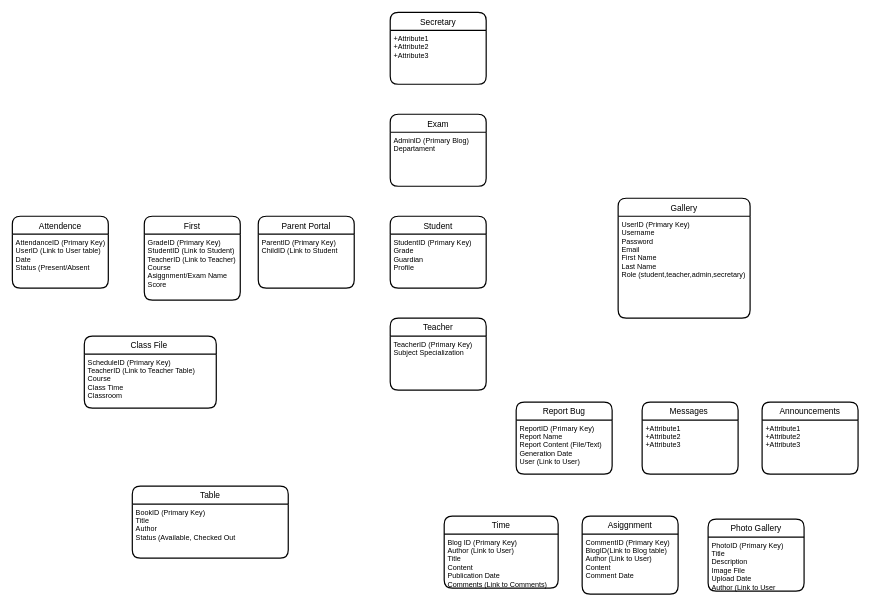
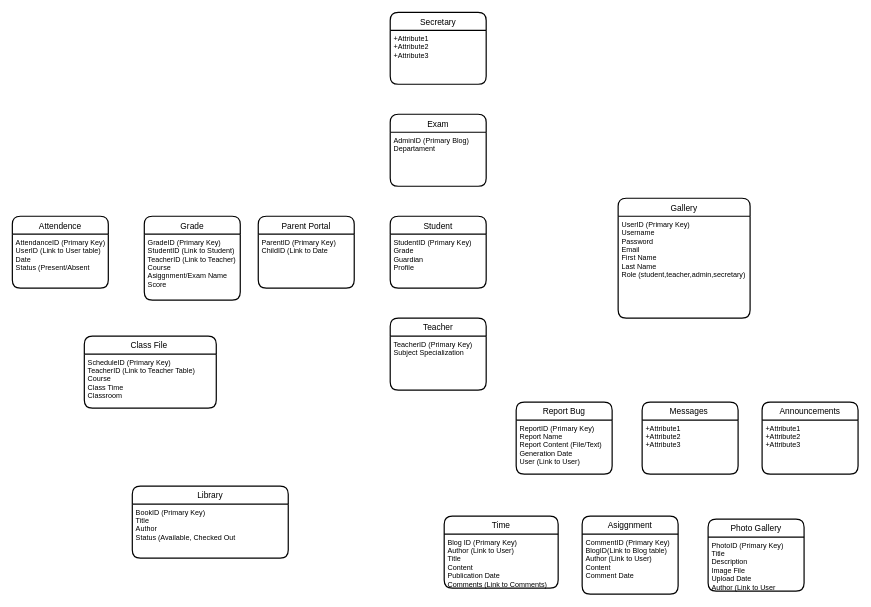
  <mxCell id="0" />
  <mxCell id="1" parent="0" />
  <mxCell id="2" value="Gallery" style="swimlane;childLayout=stackLayout;horizontal=1;startSize=30;horizontalStack=0;rounded=1;fontSize=14;fontStyle=0;strokeWidth=2;resizeParent=0;resizeLast=1;shadow=0;dashed=0;align=center;" parent="1" vertex="1"><mxGeometry x="1030" y="330" width="220" height="200" as="geometry" /></mxCell>
  <mxCell id="3" value="UserID (Primary Key)&#10;Username&#10;Password&#10;Email&#10;First Name&#10;Last Name&#10;Role (student,teacher,admin,secretary)" style="align=left;strokeColor=none;fillColor=none;spacingLeft=4;fontSize=12;verticalAlign=top;resizable=0;rotatable=0;part=1;" parent="2" vertex="1"><mxGeometry y="30" width="220" height="170" as="geometry" /></mxCell>
  <mxCell id="4" value="Student" style="swimlane;childLayout=stackLayout;horizontal=1;startSize=30;horizontalStack=0;rounded=1;fontSize=14;fontStyle=0;strokeWidth=2;resizeParent=0;resizeLast=1;shadow=0;dashed=0;align=center;" parent="1" vertex="1"><mxGeometry x="650" y="360" width="160" height="120" as="geometry" /></mxCell>
  <mxCell id="5" value="StudentID (Primary Key)&#10;Grade&#10;Guardian&#10;Profile" style="align=left;strokeColor=none;fillColor=none;spacingLeft=4;fontSize=12;verticalAlign=top;resizable=0;rotatable=0;part=1;" parent="4" vertex="1"><mxGeometry y="30" width="160" height="90" as="geometry" /></mxCell>
  <mxCell id="6" value="Teacher" style="swimlane;childLayout=stackLayout;horizontal=1;startSize=30;horizontalStack=0;rounded=1;fontSize=14;fontStyle=0;strokeWidth=2;resizeParent=0;resizeLast=1;shadow=0;dashed=0;align=center;" parent="1" vertex="1"><mxGeometry x="650" y="530" width="160" height="120" as="geometry" /></mxCell>
  <mxCell id="7" value="TeacherID (Primary Key)&#10;Subject Specialization&#10;" style="align=left;strokeColor=none;fillColor=none;spacingLeft=4;fontSize=12;verticalAlign=top;resizable=0;rotatable=0;part=1;" parent="6" vertex="1"><mxGeometry y="30" width="160" height="90" as="geometry" /></mxCell>
  <mxCell id="8" value="Exam" style="swimlane;childLayout=stackLayout;horizontal=1;startSize=30;horizontalStack=0;rounded=1;fontSize=14;fontStyle=0;strokeWidth=2;resizeParent=0;resizeLast=1;shadow=0;dashed=0;align=center;" parent="1" vertex="1"><mxGeometry x="650" y="190" width="160" height="120" as="geometry" /></mxCell>
  <mxCell id="9" value="AdminID (Primary Blog)&#10;Departament" style="align=left;strokeColor=none;fillColor=none;spacingLeft=4;fontSize=12;verticalAlign=top;resizable=0;rotatable=0;part=1;" parent="8" vertex="1"><mxGeometry y="30" width="160" height="90" as="geometry" /></mxCell>
  <mxCell id="10" value="Secretary" style="swimlane;childLayout=stackLayout;horizontal=1;startSize=30;horizontalStack=0;rounded=1;fontSize=14;fontStyle=0;strokeWidth=2;resizeParent=0;resizeLast=1;shadow=0;dashed=0;align=center;" parent="1" vertex="1"><mxGeometry x="650" y="20" width="160" height="120" as="geometry" /></mxCell>
  <mxCell id="11" value="+Attribute1&#10;+Attribute2&#10;+Attribute3" style="align=left;strokeColor=none;fillColor=none;spacingLeft=4;fontSize=12;verticalAlign=top;resizable=0;rotatable=0;part=1;" parent="10" vertex="1"><mxGeometry y="30" width="160" height="90" as="geometry" /></mxCell>
- <mxCell id="12" value="First" style="swimlane;childLayout=stackLayout;horizontal=1;startSize=30;horizontalStack=0;rounded=1;fontSize=14;fontStyle=0;strokeWidth=2;resizeParent=0;resizeLast=1;shadow=0;dashed=0;align=center;" parent="1" vertex="1"><mxGeometry x="240" y="360" width="160" height="140" as="geometry" /></mxCell>
+ <mxCell id="12" value="Grade" style="swimlane;childLayout=stackLayout;horizontal=1;startSize=30;horizontalStack=0;rounded=1;fontSize=14;fontStyle=0;strokeWidth=2;resizeParent=0;resizeLast=1;shadow=0;dashed=0;align=center;" parent="1" vertex="1"><mxGeometry x="240" y="360" width="160" height="140" as="geometry" /></mxCell>
  <mxCell id="13" value="GradeID (Primary Key)&#10;StudentID (Link to Student)&#10;TeacherID (Link to Teacher)&#10;Course&#10;Asiggnment/Exam Name&#10;Score" style="align=left;strokeColor=none;fillColor=none;spacingLeft=4;fontSize=12;verticalAlign=top;resizable=0;rotatable=0;part=1;" parent="12" vertex="1"><mxGeometry y="30" width="160" height="110" as="geometry" /></mxCell>
  <mxCell id="14" value="Attendence" style="swimlane;childLayout=stackLayout;horizontal=1;startSize=30;horizontalStack=0;rounded=1;fontSize=14;fontStyle=0;strokeWidth=2;resizeParent=0;resizeLast=1;shadow=0;dashed=0;align=center;" parent="1" vertex="1"><mxGeometry x="20" y="360" width="160" height="120" as="geometry" /></mxCell>
  <mxCell id="15" value="AttendanceID (Primary Key)&#10;UserID (Link to User table)&#10;Date&#10;Status (Present/Absent" style="align=left;strokeColor=none;fillColor=none;spacingLeft=4;fontSize=12;verticalAlign=top;resizable=0;rotatable=0;part=1;" parent="14" vertex="1"><mxGeometry y="30" width="160" height="90" as="geometry" /></mxCell>
  <mxCell id="16" value="Announcements" style="swimlane;childLayout=stackLayout;horizontal=1;startSize=30;horizontalStack=0;rounded=1;fontSize=14;fontStyle=0;strokeWidth=2;resizeParent=0;resizeLast=1;shadow=0;dashed=0;align=center;" parent="1" vertex="1"><mxGeometry x="1270" y="670" width="160" height="120" as="geometry" /></mxCell>
  <mxCell id="17" value="+Attribute1&#10;+Attribute2&#10;+Attribute3" style="align=left;strokeColor=none;fillColor=none;spacingLeft=4;fontSize=12;verticalAlign=top;resizable=0;rotatable=0;part=1;" parent="16" vertex="1"><mxGeometry y="30" width="160" height="90" as="geometry" /></mxCell>
  <mxCell id="18" value="Messages " style="swimlane;childLayout=stackLayout;horizontal=1;startSize=30;horizontalStack=0;rounded=1;fontSize=14;fontStyle=0;strokeWidth=2;resizeParent=0;resizeLast=1;shadow=0;dashed=0;align=center;" parent="1" vertex="1"><mxGeometry x="1070" y="670" width="160" height="120" as="geometry" /></mxCell>
  <mxCell id="19" value="+Attribute1&#10;+Attribute2&#10;+Attribute3" style="align=left;strokeColor=none;fillColor=none;spacingLeft=4;fontSize=12;verticalAlign=top;resizable=0;rotatable=0;part=1;" parent="18" vertex="1"><mxGeometry y="30" width="160" height="90" as="geometry" /></mxCell>
  <mxCell id="20" value="Parent Portal" style="swimlane;childLayout=stackLayout;horizontal=1;startSize=30;horizontalStack=0;rounded=1;fontSize=14;fontStyle=0;strokeWidth=2;resizeParent=0;resizeLast=1;shadow=0;dashed=0;align=center;" parent="1" vertex="1"><mxGeometry x="430" y="360" width="160" height="120" as="geometry" /></mxCell>
- <mxCell id="21" value="ParentID (Primary Key)&#10;ChildID (Link to Student" style="align=left;strokeColor=none;fillColor=none;spacingLeft=4;fontSize=12;verticalAlign=top;resizable=0;rotatable=0;part=1;" parent="20" vertex="1"><mxGeometry y="30" width="160" height="90" as="geometry" /></mxCell>
+ <mxCell id="21" value="ParentID (Primary Key)&#10;ChildID (Link to Date" style="align=left;strokeColor=none;fillColor=none;spacingLeft=4;fontSize=12;verticalAlign=top;resizable=0;rotatable=0;part=1;" parent="20" vertex="1"><mxGeometry y="30" width="160" height="90" as="geometry" /></mxCell>
  <mxCell id="22" value="Report Bug" style="swimlane;childLayout=stackLayout;horizontal=1;startSize=30;horizontalStack=0;rounded=1;fontSize=14;fontStyle=0;strokeWidth=2;resizeParent=0;resizeLast=1;shadow=0;dashed=0;align=center;" parent="1" vertex="1"><mxGeometry x="860" y="670" width="160" height="120" as="geometry" /></mxCell>
  <mxCell id="23" value="ReportID (Primary Key)&#10;Report Name&#10;Report Content (File/Text)&#10;Generation Date&#10;User (Link to User)" style="align=left;strokeColor=none;fillColor=none;spacingLeft=4;fontSize=12;verticalAlign=top;resizable=0;rotatable=0;part=1;" parent="22" vertex="1"><mxGeometry y="30" width="160" height="90" as="geometry" /></mxCell>
  <mxCell id="24" value="Time" style="swimlane;childLayout=stackLayout;horizontal=1;startSize=30;horizontalStack=0;rounded=1;fontSize=14;fontStyle=0;strokeWidth=2;resizeParent=0;resizeLast=1;shadow=0;dashed=0;align=center;" parent="1" vertex="1"><mxGeometry x="740" y="860" width="190" height="120" as="geometry" /></mxCell>
  <mxCell id="25" value="Blog ID (Primary Key)&#10;Author (Link to User)&#10;Title&#10;Content&#10;Publication Date&#10;Comments (Link to Comments)" style="align=left;strokeColor=none;fillColor=none;spacingLeft=4;fontSize=12;verticalAlign=top;resizable=0;rotatable=0;part=1;" parent="24" vertex="1"><mxGeometry y="30" width="190" height="90" as="geometry" /></mxCell>
  <mxCell id="26" value="Asiggnment" style="swimlane;childLayout=stackLayout;horizontal=1;startSize=30;horizontalStack=0;rounded=1;fontSize=14;fontStyle=0;strokeWidth=2;resizeParent=0;resizeLast=1;shadow=0;dashed=0;align=center;" parent="1" vertex="1"><mxGeometry x="970" y="860" width="160" height="130" as="geometry" /></mxCell>
  <mxCell id="27" value="CommentID (Primary Key)&#10;BlogID(Link to Blog table)&#10;Author (Link to User)&#10;Content&#10;Comment Date" style="align=left;strokeColor=none;fillColor=none;spacingLeft=4;fontSize=12;verticalAlign=top;resizable=0;rotatable=0;part=1;" parent="26" vertex="1"><mxGeometry y="30" width="160" height="100" as="geometry" /></mxCell>
  <mxCell id="28" value="Photo Gallery" style="swimlane;childLayout=stackLayout;horizontal=1;startSize=30;horizontalStack=0;rounded=1;fontSize=14;fontStyle=0;strokeWidth=2;resizeParent=0;resizeLast=1;shadow=0;dashed=0;align=center;" parent="1" vertex="1"><mxGeometry x="1180" y="865" width="160" height="120" as="geometry" /></mxCell>
  <mxCell id="29" value="PhotoID (Primary Key)&#10;Title&#10;Description&#10;Image File&#10;Upload Date&#10;Author (Link to User" style="align=left;strokeColor=none;fillColor=none;spacingLeft=4;fontSize=12;verticalAlign=top;resizable=0;rotatable=0;part=1;" parent="28" vertex="1"><mxGeometry y="30" width="160" height="90" as="geometry" /></mxCell>
  <mxCell id="30" value="Class File " style="swimlane;childLayout=stackLayout;horizontal=1;startSize=30;horizontalStack=0;rounded=1;fontSize=14;fontStyle=0;strokeWidth=2;resizeParent=0;resizeLast=1;shadow=0;dashed=0;align=center;" parent="1" vertex="1"><mxGeometry x="140" y="560" width="220" height="120" as="geometry" /></mxCell>
  <mxCell id="31" value="ScheduleID (Primary Key)&#10;TeacherID (Link to Teacher Table)&#10;Course&#10;Class Time&#10;Classroom" style="align=left;strokeColor=none;fillColor=none;spacingLeft=4;fontSize=12;verticalAlign=top;resizable=0;rotatable=0;part=1;" parent="30" vertex="1"><mxGeometry y="30" width="220" height="90" as="geometry" /></mxCell>
- <mxCell id="32" value="Table" style="swimlane;childLayout=stackLayout;horizontal=1;startSize=30;horizontalStack=0;rounded=1;fontSize=14;fontStyle=0;strokeWidth=2;resizeParent=0;resizeLast=1;shadow=0;dashed=0;align=center;" parent="1" vertex="1"><mxGeometry x="220" y="810" width="260" height="120" as="geometry" /></mxCell>
+ <mxCell id="32" value="Library" style="swimlane;childLayout=stackLayout;horizontal=1;startSize=30;horizontalStack=0;rounded=1;fontSize=14;fontStyle=0;strokeWidth=2;resizeParent=0;resizeLast=1;shadow=0;dashed=0;align=center;" parent="1" vertex="1"><mxGeometry x="220" y="810" width="260" height="120" as="geometry" /></mxCell>
  <mxCell id="33" value="BookID (Primary Key)&#10;Title&#10;Author&#10;Status (Available, Checked Out" style="align=left;strokeColor=none;fillColor=none;spacingLeft=4;fontSize=12;verticalAlign=top;resizable=0;rotatable=0;part=1;" parent="32" vertex="1"><mxGeometry y="30" width="260" height="90" as="geometry" /></mxCell>
